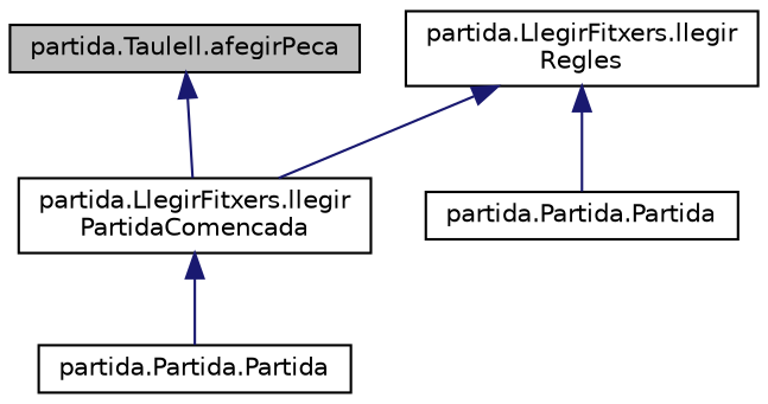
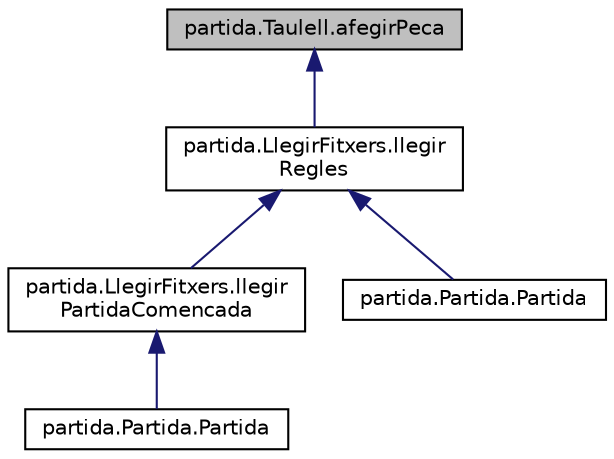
  digraph {
    rankdir=TB
    node [color=black fillcolor=white fontname=Helvetica fontsize=10 shape=record style=filled]
    edge [color=midnightblue dir=back fontname=Helvetica fontsize=10 labelfontname=Helvetica labelfontsize=10 style=solid]
    n1 [fillcolor=grey75 fontcolor=black height=0.2 label="partida.Taulell.afegirPeca" width=0.4]
    n2 [height=0.2 label="partida.LlegirFitxers.llegir\lRegles" width=0.4]
    n3 [height=0.2 label="partida.LlegirFitxers.llegir\lPartidaComencada" width=0.4]
    n4 [height=0.2 label="partida.Partida.Partida" width=0.4]
    n5 [height=0.2 label="partida.Partida.Partida" width=0.4]
-   n1 -> n3
+   n1 -> n2
    n2 -> n3
    n2 -> n4
    n3 -> n5
  }
